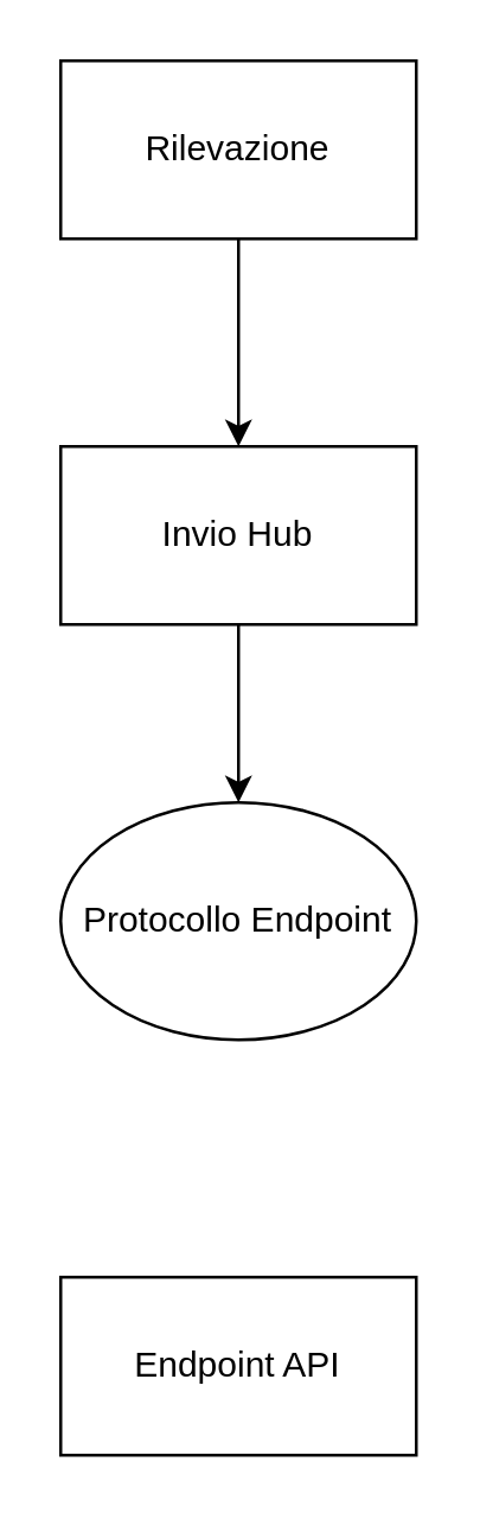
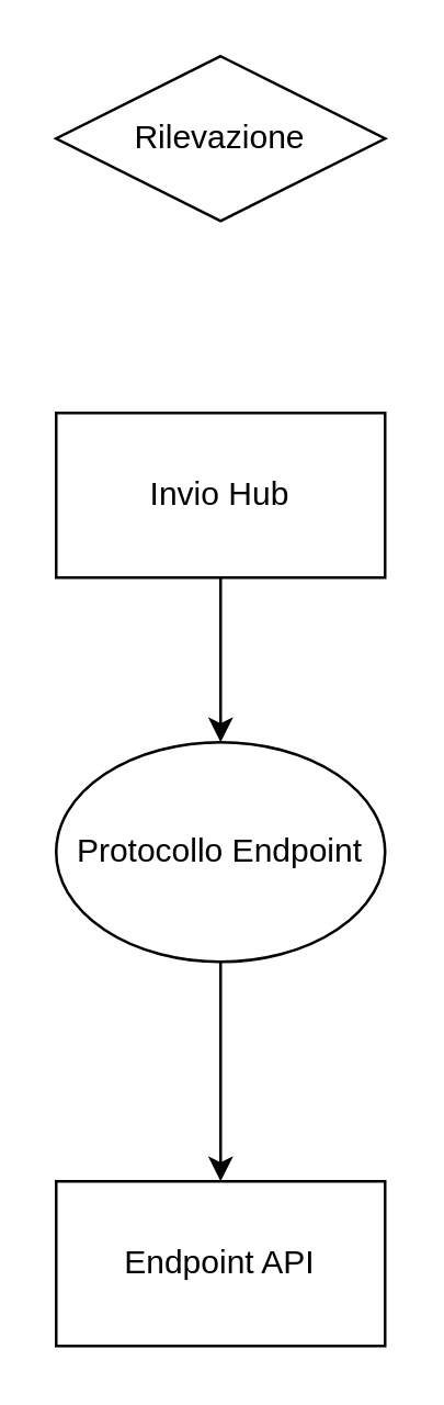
  <mxCell id="0" />
  <mxCell id="1" parent="0" />
- <mxCell id="2" value="Rilevazione" style="rounded=0;whiteSpace=wrap;html=1;" vertex="1" parent="1"><mxGeometry x="20" y="20" width="120" height="60" as="geometry" /></mxCell>
- <mxCell id="3" value="" style="endArrow=classic;html=1;exitX=0.5;exitY=1;exitDx=0;exitDy=0;" edge="1" parent="1" source="2" target="4"><mxGeometry width="50" height="50" relative="1" as="geometry"><mxPoint x="90" y="390" as="sourcePoint" /><mxPoint x="140" y="340" as="targetPoint" /></mxGeometry></mxCell>
+ <mxCell id="2" value="Rilevazione" style="rhombus;whiteSpace=wrap;html=1;" vertex="1" parent="1"><mxGeometry x="20" y="20" width="120" height="60" as="geometry" /></mxCell>
  <mxCell id="4" value="Invio Hub" style="rounded=0;whiteSpace=wrap;html=1;" vertex="1" parent="1"><mxGeometry x="20" y="150" width="120" height="60" as="geometry" /></mxCell>
  <mxCell id="5" value="Endpoint API" style="rounded=0;whiteSpace=wrap;html=1;" vertex="1" parent="1"><mxGeometry x="20" y="430" width="120" height="60" as="geometry" /></mxCell>
  <mxCell id="6" value="Protocollo Endpoint" style="ellipse;whiteSpace=wrap;html=1;" vertex="1" parent="1"><mxGeometry x="20" y="270" width="120" height="80" as="geometry" /></mxCell>
  <mxCell id="7" value="" style="endArrow=classic;html=1;exitX=0.5;exitY=1;exitDx=0;exitDy=0;entryX=0.5;entryY=0;entryDx=0;entryDy=0;" edge="1" parent="1" source="4" target="6"><mxGeometry width="50" height="50" relative="1" as="geometry"><mxPoint x="50" y="390" as="sourcePoint" /><mxPoint x="100" y="340" as="targetPoint" /></mxGeometry></mxCell>
+ <mxCell id="8" value="" style="endArrow=classic;html=1;exitX=0.5;exitY=1;exitDx=0;exitDy=0;entryX=0.5;entryY=0;entryDx=0;entryDy=0;" edge="1" parent="1" source="6" target="5"><mxGeometry width="50" height="50" relative="1" as="geometry"><mxPoint x="-160" y="400" as="sourcePoint" /><mxPoint x="-110" y="350" as="targetPoint" /></mxGeometry></mxCell>
